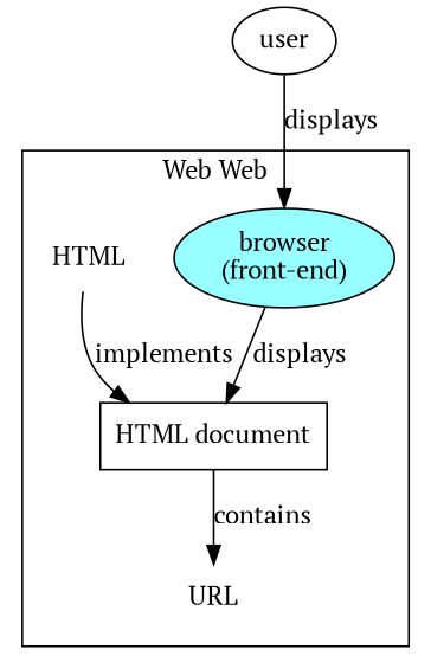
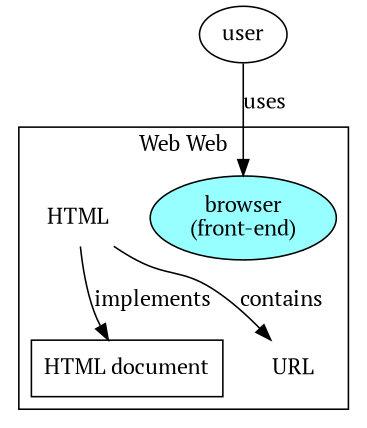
  digraph {
    fontname="PT Serif"
    node [fontname="PT Serif"]
    edge [fontname="PT Serif"]
    n1 [fillcolor=darkslategray1 label="browser\n(front-end)" style=filled]
    n2 [label="HTML document" shape=rect]
    n3 [label=HTML shape=plaintext]
    n4 [label=URL shape=plaintext]
    user
    subgraph cluster_1 {
      label="Web Web"
      n1
      n2
      n3
      n4
    }
-   n1 -> n2 [label=displays]
-   n2 -> n4 [label=contains]
+   n3 -> n4 [label=contains]
    n3 -> n2 [label=implements]
-   user -> n1 [label=displays]
+   user -> n1 [label=uses]
  }
